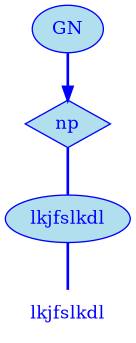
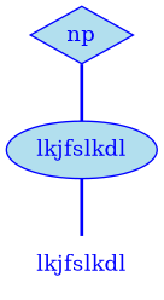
  digraph {
    node [fillcolor=lightblue2 fontcolor=blue color=blue style=filled]
    edge [arrowhead=none color=blue fontcolor=blue minlen=1 style=bold]
    n1 [height=0.50 label=lkjfslkdl shape=plaintext width=0.92 color="" style=""]
    n2 [height=0.50 label=lkjfslkdl shape=ellipse width=1.28]
    n3 [height=0.50 label=np shape=diamond width=0.75]
-   n4 [arrowhead=doubleoctagon height=0.50 label=GN width=0.75]
    n2 -> n1
    n3 -> n2
-   n4 -> n3 [shape=normal arrowhead=""]
  }
